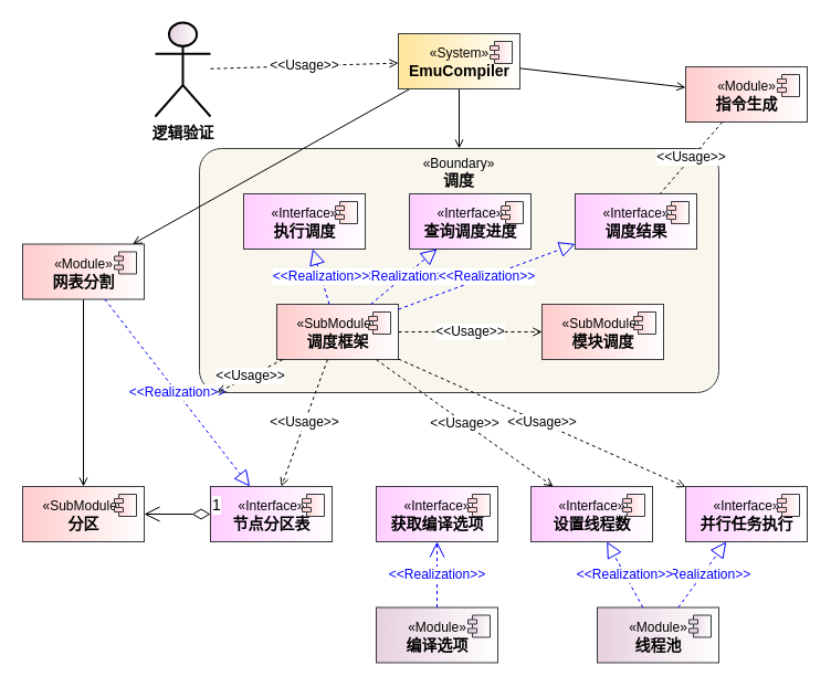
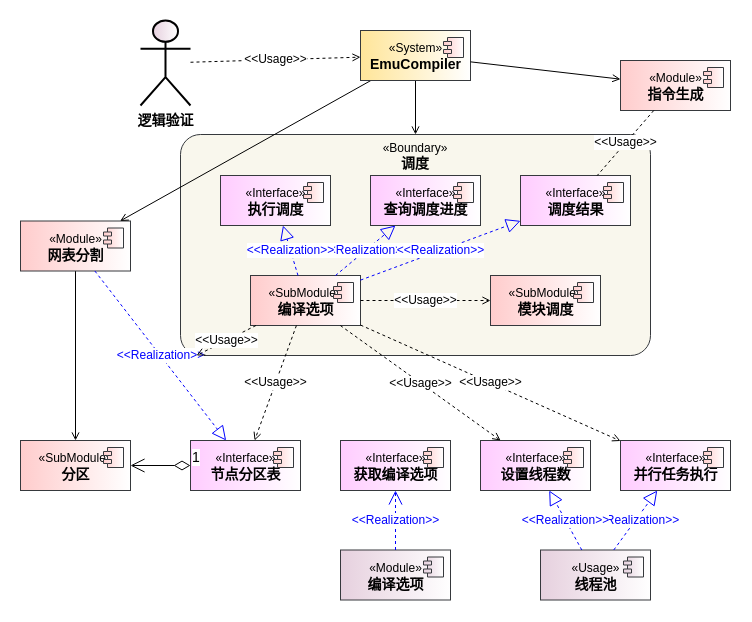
  <mxCell id="0" />
  <mxCell id="1" parent="0" />
  <mxCell id="2" value="&lt;b&gt;逻辑验证&lt;/b&gt;" style="shape=umlActor;verticalLabelPosition=bottom;verticalAlign=top;html=1;fontSize=14;fontColor=#000000;fillColor=#E6D0DE;gradientColor=#FFFFFF;gradientDirection=east;strokeWidth=2;" vertex="1" parent="1"><mxGeometry x="140" y="20" width="50" height="85" as="geometry" /></mxCell>
  <mxCell id="3" value="&lt;span style=&quot;&quot;&gt;«Boundary»&lt;/span&gt;&lt;br style=&quot;&quot;&gt;&lt;span style=&quot;font-size: 14px;&quot;&gt;&lt;b&gt;调度&lt;/b&gt;&lt;/span&gt;" style="rounded=1;whiteSpace=wrap;html=1;verticalAlign=top;arcSize=9;fillColor=#f9f7ed;strokeColor=#36393d;align=center;" vertex="1" parent="1"><mxGeometry x="180" y="134" width="470" height="221" as="geometry" /></mxCell>
  <mxCell id="4" value="&lt;font style=&quot;font-size: 12px;&quot;&gt;«Interface»&lt;/font&gt;&lt;br style=&quot;font-size: 14px;&quot;&gt;&lt;b&gt;节点分区表&lt;/b&gt;" style="html=1;dropTarget=0;fontSize=14;fillColor=#FFCCFF;strokeColor=#36393d;gradientColor=#FFFFFF;gradientDirection=east;" vertex="1" parent="1"><mxGeometry x="190" y="440" width="110" height="50" as="geometry" /></mxCell>
  <mxCell id="5" value="" style="shape=module;jettyWidth=8;jettyHeight=4;fontSize=14;fillColor=#ffcccc;strokeColor=#36393d;gradientColor=#FFFFFF;gradientDirection=east;" vertex="1" parent="4"><mxGeometry x="1" width="20" height="20" relative="1" as="geometry"><mxPoint x="-27" y="7" as="offset" /></mxGeometry></mxCell>
  <mxCell id="6" style="edgeStyle=none;rounded=1;orthogonalLoop=1;jettySize=auto;html=1;strokeColor=#000000;fontSize=14;fontColor=#000000;endArrow=open;endFill=0;elbow=vertical;" edge="1" parent="1" source="7" target="43"><mxGeometry relative="1" as="geometry" /></mxCell>
  <mxCell id="7" value="&lt;font style=&quot;font-size: 12px;&quot;&gt;«Module»&lt;/font&gt;&lt;br style=&quot;font-size: 14px;&quot;&gt;&lt;b&gt;网表分割&lt;/b&gt;" style="html=1;dropTarget=0;fontSize=14;fillColor=#ffcccc;strokeColor=#36393d;gradientColor=#FFFFFF;gradientDirection=east;" vertex="1" parent="1"><mxGeometry x="20" y="220.5" width="110" height="50" as="geometry" /></mxCell>
  <mxCell id="8" value="" style="shape=module;jettyWidth=8;jettyHeight=4;fontSize=14;fillColor=#ffcccc;strokeColor=#36393d;gradientColor=#FFFFFF;gradientDirection=east;" vertex="1" parent="7"><mxGeometry x="1" width="20" height="20" relative="1" as="geometry"><mxPoint x="-27" y="7" as="offset" /></mxGeometry></mxCell>
  <mxCell id="9" value="&amp;lt;&amp;lt;Realization&amp;gt;&amp;gt;" style="endArrow=block;dashed=1;endFill=0;endSize=12;html=1;rounded=1;fontSize=12;strokeColor=#0000FF;fontColor=#0000FF;" edge="1" parent="1" source="7" target="4"><mxGeometry width="160" relative="1" as="geometry"><mxPoint x="-34" y="900" as="sourcePoint" /><mxPoint x="941" y="380" as="targetPoint" /></mxGeometry></mxCell>
- <mxCell id="10" value="&lt;font style=&quot;font-size: 12px;&quot;&gt;«SubModule»&lt;/font&gt;&lt;br style=&quot;font-size: 14px;&quot;&gt;&lt;b&gt;调度框架&lt;/b&gt;" style="html=1;dropTarget=0;fontSize=14;fillColor=#ffcccc;strokeColor=#36393d;gradientColor=#FFFFFF;gradientDirection=east;" vertex="1" parent="1"><mxGeometry x="250" y="275" width="110" height="50" as="geometry" /></mxCell>
+ <mxCell id="10" value="&lt;font style=&quot;font-size: 12px;&quot;&gt;«SubModule»&lt;/font&gt;&lt;br style=&quot;font-size: 14px;&quot;&gt;&lt;b&gt;编译选项&lt;/b&gt;" style="html=1;dropTarget=0;fontSize=14;fillColor=#ffcccc;strokeColor=#36393d;gradientColor=#FFFFFF;gradientDirection=east;" vertex="1" parent="1"><mxGeometry x="250" y="275" width="110" height="50" as="geometry" /></mxCell>
  <mxCell id="11" value="" style="shape=module;jettyWidth=8;jettyHeight=4;fontSize=14;fillColor=#ffcccc;strokeColor=#36393d;gradientColor=#FFFFFF;gradientDirection=east;" vertex="1" parent="10"><mxGeometry x="1" width="20" height="20" relative="1" as="geometry"><mxPoint x="-27" y="7" as="offset" /></mxGeometry></mxCell>
  <mxCell id="12" value="&lt;font style=&quot;font-size: 12px;&quot;&gt;«SubModule»&lt;/font&gt;&lt;br style=&quot;font-size: 14px;&quot;&gt;&lt;b&gt;模块调度&lt;/b&gt;" style="html=1;dropTarget=0;fontSize=14;fillColor=#ffcccc;strokeColor=#36393d;gradientColor=#FFFFFF;gradientDirection=east;" vertex="1" parent="1"><mxGeometry x="490" y="275" width="110" height="50" as="geometry" /></mxCell>
  <mxCell id="13" value="" style="shape=module;jettyWidth=8;jettyHeight=4;fontSize=14;fillColor=#ffcccc;strokeColor=#36393d;gradientColor=#FFFFFF;gradientDirection=east;" vertex="1" parent="12"><mxGeometry x="1" width="20" height="20" relative="1" as="geometry"><mxPoint x="-27" y="7" as="offset" /></mxGeometry></mxCell>
  <mxCell id="14" value="&amp;lt;&amp;lt;Usage&amp;gt;&amp;gt;" style="rounded=1;orthogonalLoop=1;jettySize=auto;html=1;dashed=1;fontSize=12;endArrow=open;endFill=0;elbow=vertical;" edge="1" parent="1" source="10" target="4"><mxGeometry relative="1" as="geometry"><mxPoint x="250" y="290" as="sourcePoint" /><mxPoint x="300" y="430" as="targetPoint" /></mxGeometry></mxCell>
  <mxCell id="15" value="&amp;lt;&amp;lt;Usage&amp;gt;&amp;gt;" style="rounded=1;orthogonalLoop=1;jettySize=auto;html=1;dashed=1;fontSize=12;endArrow=open;endFill=0;elbow=vertical;" edge="1" parent="1" source="10" target="12"><mxGeometry relative="1" as="geometry"><mxPoint x="530" y="287.5" as="sourcePoint" /><mxPoint x="465" y="255" as="targetPoint" /></mxGeometry></mxCell>
- <mxCell id="16" value="&lt;font style=&quot;font-size: 12px;&quot;&gt;«Module»&lt;/font&gt;&lt;br style=&quot;font-size: 14px;&quot;&gt;&lt;b&gt;线程池&lt;/b&gt;" style="html=1;dropTarget=0;fontSize=14;fillColor=#E6D0DE;strokeColor=#36393d;gradientColor=#FFFFFF;gradientDirection=east;" vertex="1" parent="1"><mxGeometry x="540" y="549.5" width="110" height="50" as="geometry" /></mxCell>
+ <mxCell id="16" value="&lt;font style=&quot;font-size: 12px;&quot;&gt;«Usage»&lt;/font&gt;&lt;br style=&quot;font-size: 14px;&quot;&gt;&lt;b&gt;线程池&lt;/b&gt;" style="html=1;dropTarget=0;fontSize=14;fillColor=#E6D0DE;strokeColor=#36393d;gradientColor=#FFFFFF;gradientDirection=east;" vertex="1" parent="1"><mxGeometry x="540" y="549.5" width="110" height="50" as="geometry" /></mxCell>
  <mxCell id="17" value="" style="shape=module;jettyWidth=8;jettyHeight=4;fontSize=14;fillColor=#E6D0DE;strokeColor=#36393d;gradientColor=#FFFFFF;gradientDirection=east;" vertex="1" parent="16"><mxGeometry x="1" width="20" height="20" relative="1" as="geometry"><mxPoint x="-27" y="7" as="offset" /></mxGeometry></mxCell>
  <mxCell id="18" value="&amp;lt;&amp;lt;Usage&amp;gt;&amp;gt;" style="rounded=1;orthogonalLoop=1;jettySize=auto;html=1;dashed=1;fontSize=12;endArrow=open;endFill=0;elbow=vertical;" edge="1" parent="1" source="10" target="19"><mxGeometry relative="1" as="geometry"><mxPoint x="633.4" y="230" as="sourcePoint" /><mxPoint x="571" y="170" as="targetPoint" /></mxGeometry></mxCell>
  <mxCell id="19" value="&lt;font style=&quot;font-size: 12px;&quot;&gt;«Interface»&lt;/font&gt;&lt;br style=&quot;font-size: 14px;&quot;&gt;&lt;b&gt;并行任务执行&lt;/b&gt;" style="html=1;dropTarget=0;fontSize=14;fillColor=#FFCCFF;strokeColor=#36393d;gradientColor=#FFFFFF;gradientDirection=east;" vertex="1" parent="1"><mxGeometry x="620" y="440" width="110" height="50" as="geometry" /></mxCell>
  <mxCell id="20" value="" style="shape=module;jettyWidth=8;jettyHeight=4;fontSize=14;fillColor=#ffcccc;strokeColor=#36393d;gradientColor=#FFFFFF;gradientDirection=east;" vertex="1" parent="19"><mxGeometry x="1" width="20" height="20" relative="1" as="geometry"><mxPoint x="-27" y="7" as="offset" /></mxGeometry></mxCell>
  <mxCell id="21" value="&amp;lt;&amp;lt;Realization&amp;gt;&amp;gt;" style="endArrow=block;dashed=1;endFill=0;endSize=12;html=1;rounded=1;fontSize=12;strokeColor=#0000FF;fontColor=#0000FF;" edge="1" parent="1" source="16" target="19"><mxGeometry width="160" relative="1" as="geometry"><mxPoint x="1015" y="464.5" as="sourcePoint" /><mxPoint x="1015" y="414.5" as="targetPoint" /></mxGeometry></mxCell>
  <mxCell id="22" value="&lt;font style=&quot;font-size: 12px;&quot;&gt;«Module»&lt;/font&gt;&lt;br style=&quot;font-size: 14px;&quot;&gt;&lt;b style=&quot;font-size: 14px;&quot;&gt;编译选项&lt;/b&gt;" style="html=1;dropTarget=0;fontSize=14;fillColor=#E6D0DE;strokeColor=#36393d;gradientColor=#FFFFFF;gradientDirection=east;" vertex="1" parent="1"><mxGeometry x="340" y="549.5" width="110" height="50" as="geometry" /></mxCell>
  <mxCell id="23" value="" style="shape=module;jettyWidth=8;jettyHeight=4;fontSize=14;fillColor=#E6D0DE;strokeColor=#36393d;gradientColor=#FFFFFF;gradientDirection=east;" vertex="1" parent="22"><mxGeometry x="1" width="20" height="20" relative="1" as="geometry"><mxPoint x="-27" y="7" as="offset" /></mxGeometry></mxCell>
  <mxCell id="24" value="&amp;lt;&amp;lt;Usage&amp;gt;&amp;gt;" style="rounded=1;orthogonalLoop=1;jettySize=auto;html=1;dashed=1;fontSize=12;endArrow=open;endFill=0;elbow=vertical;" edge="1" parent="1" source="10" target="3"><mxGeometry relative="1" as="geometry"><mxPoint x="645.612" y="203" as="sourcePoint" /><mxPoint x="588.367" y="170" as="targetPoint" /></mxGeometry></mxCell>
  <mxCell id="25" value="&lt;font style=&quot;font-size: 12px;&quot;&gt;«Interface»&lt;/font&gt;&lt;br style=&quot;font-size: 14px;&quot;&gt;&lt;b&gt;获取编译选项&lt;/b&gt;" style="html=1;dropTarget=0;fontSize=14;fillColor=#FFCCFF;strokeColor=#36393d;gradientColor=#FFFFFF;gradientDirection=east;" vertex="1" parent="1"><mxGeometry x="340" y="440" width="110" height="50" as="geometry" /></mxCell>
  <mxCell id="26" value="" style="shape=module;jettyWidth=8;jettyHeight=4;fontSize=14;fillColor=#ffcccc;strokeColor=#36393d;gradientColor=#FFFFFF;gradientDirection=east;" vertex="1" parent="25"><mxGeometry x="1" width="20" height="20" relative="1" as="geometry"><mxPoint x="-27" y="7" as="offset" /></mxGeometry></mxCell>
  <mxCell id="27" value="&amp;lt;&amp;lt;Realization&amp;gt;&amp;gt;" style="endArrow=open;dashed=1;endFill=0;endSize=12;html=1;rounded=1;fontSize=12;strokeColor=#0000FF;fontColor=#0000FF;" edge="1" parent="1" source="22" target="25"><mxGeometry width="160" relative="1" as="geometry"><mxPoint x="585" y="255" as="sourcePoint" /><mxPoint x="585" y="320" as="targetPoint" /></mxGeometry></mxCell>
  <mxCell id="28" value="&lt;font style=&quot;font-size: 12px;&quot;&gt;«Interface»&lt;/font&gt;&lt;br style=&quot;font-size: 14px;&quot;&gt;&lt;b&gt;设置线程数&lt;/b&gt;" style="html=1;dropTarget=0;fontSize=14;fillColor=#FFCCFF;strokeColor=#36393d;gradientColor=#FFFFFF;gradientDirection=east;" vertex="1" parent="1"><mxGeometry x="480" y="440" width="110" height="50" as="geometry" /></mxCell>
  <mxCell id="29" value="" style="shape=module;jettyWidth=8;jettyHeight=4;fontSize=14;fillColor=#ffcccc;strokeColor=#36393d;gradientColor=#FFFFFF;gradientDirection=east;" vertex="1" parent="28"><mxGeometry x="1" width="20" height="20" relative="1" as="geometry"><mxPoint x="-27" y="7" as="offset" /></mxGeometry></mxCell>
  <mxCell id="30" value="&amp;lt;&amp;lt;Realization&amp;gt;&amp;gt;" style="endArrow=block;dashed=1;endFill=0;endSize=12;html=1;rounded=1;fontSize=12;strokeColor=#0000FF;fontColor=#0000FF;" edge="1" parent="1" source="16" target="28"><mxGeometry width="160" relative="1" as="geometry"><mxPoint x="648.699" y="559.5" as="sourcePoint" /><mxPoint x="681.301" y="500" as="targetPoint" /></mxGeometry></mxCell>
  <mxCell id="31" value="&amp;lt;&amp;lt;Usage&amp;gt;&amp;gt;" style="rounded=1;orthogonalLoop=1;jettySize=auto;html=1;dashed=1;fontSize=12;endArrow=open;endFill=0;elbow=vertical;" edge="1" parent="1" source="10" target="28"><mxGeometry relative="1" as="geometry"><mxPoint x="649.742" y="294" as="sourcePoint" /><mxPoint x="759.536" y="471.5" as="targetPoint" /></mxGeometry></mxCell>
  <mxCell id="32" value="&lt;font style=&quot;font-size: 12px;&quot;&gt;«Interface»&lt;/font&gt;&lt;br style=&quot;font-size: 14px;&quot;&gt;&lt;b&gt;执行调度&lt;/b&gt;" style="html=1;dropTarget=0;fontSize=14;fillColor=#FFCCFF;strokeColor=#36393d;gradientColor=#FFFFFF;gradientDirection=east;" vertex="1" parent="1"><mxGeometry x="220" y="175" width="110" height="50" as="geometry" /></mxCell>
  <mxCell id="33" value="" style="shape=module;jettyWidth=8;jettyHeight=4;fontSize=14;fillColor=#ffcccc;strokeColor=#36393d;gradientColor=#FFFFFF;gradientDirection=east;" vertex="1" parent="32"><mxGeometry x="1" width="20" height="20" relative="1" as="geometry"><mxPoint x="-27" y="7" as="offset" /></mxGeometry></mxCell>
  <mxCell id="34" value="&lt;font style=&quot;font-size: 12px;&quot;&gt;«Interface»&lt;/font&gt;&lt;br style=&quot;font-size: 14px;&quot;&gt;&lt;b&gt;查询调度进度&lt;/b&gt;" style="html=1;dropTarget=0;fontSize=14;fillColor=#FFCCFF;strokeColor=#36393d;gradientColor=#FFFFFF;gradientDirection=east;" vertex="1" parent="1"><mxGeometry x="370" y="175" width="110" height="50" as="geometry" /></mxCell>
  <mxCell id="35" value="" style="shape=module;jettyWidth=8;jettyHeight=4;fontSize=14;fillColor=#ffcccc;strokeColor=#36393d;gradientColor=#FFFFFF;gradientDirection=east;" vertex="1" parent="34"><mxGeometry x="1" width="20" height="20" relative="1" as="geometry"><mxPoint x="-27" y="7" as="offset" /></mxGeometry></mxCell>
  <mxCell id="36" value="&amp;lt;&amp;lt;Realization&amp;gt;&amp;gt;" style="endArrow=block;dashed=1;endFill=0;endSize=12;html=1;rounded=1;fontSize=12;strokeColor=#0000FF;fontColor=#0000FF;" edge="1" parent="1" source="10" target="34"><mxGeometry width="160" relative="1" as="geometry"><mxPoint x="511.891" y="289" as="sourcePoint" /><mxPoint x="548.193" y="235" as="targetPoint" /></mxGeometry></mxCell>
  <mxCell id="37" value="&amp;lt;&amp;lt;Realization&amp;gt;&amp;gt;" style="endArrow=block;dashed=1;endFill=0;endSize=12;html=1;rounded=1;fontSize=12;strokeColor=#0000FF;fontColor=#0000FF;" edge="1" parent="1" source="10" target="32"><mxGeometry width="160" relative="1" as="geometry"><mxPoint x="500.311" y="289" as="sourcePoint" /><mxPoint x="555.431" y="145" as="targetPoint" /></mxGeometry></mxCell>
  <mxCell id="38" style="edgeStyle=none;rounded=1;orthogonalLoop=1;jettySize=auto;html=1;strokeColor=#000000;fontSize=14;fontColor=#000000;endArrow=open;endFill=0;elbow=vertical;" edge="1" parent="1" source="40" target="3"><mxGeometry relative="1" as="geometry" /></mxCell>
  <mxCell id="39" style="edgeStyle=none;rounded=1;orthogonalLoop=1;jettySize=auto;html=1;strokeColor=#000000;fontSize=14;fontColor=#000000;endArrow=open;endFill=0;elbow=vertical;" edge="1" parent="1" source="40" target="7"><mxGeometry relative="1" as="geometry" /></mxCell>
  <mxCell id="40" value="&lt;font style=&quot;font-size: 12px;&quot;&gt;«System»&lt;/font&gt;&lt;br style=&quot;font-size: 14px;&quot;&gt;&lt;b&gt;EmuCompiler&lt;/b&gt;" style="html=1;dropTarget=0;fontSize=14;fillColor=#FFE599;strokeColor=#36393d;gradientColor=#FFFFFF;gradientDirection=east;" vertex="1" parent="1"><mxGeometry x="360" y="30" width="110" height="50" as="geometry" /></mxCell>
  <mxCell id="41" value="" style="shape=module;jettyWidth=8;jettyHeight=4;fontSize=14;fillColor=#ffcccc;strokeColor=#36393d;gradientColor=#FFFFFF;gradientDirection=east;" vertex="1" parent="40"><mxGeometry x="1" width="20" height="20" relative="1" as="geometry"><mxPoint x="-27" y="7" as="offset" /></mxGeometry></mxCell>
  <mxCell id="42" value="&amp;lt;&amp;lt;Usage&amp;gt;&amp;gt;" style="rounded=1;orthogonalLoop=1;jettySize=auto;html=1;dashed=1;fontSize=12;endArrow=open;endFill=0;elbow=vertical;" edge="1" parent="1" source="2" target="40"><mxGeometry relative="1" as="geometry"><mxPoint x="390" y="333.804" as="sourcePoint" /><mxPoint x="290" y="305.543" as="targetPoint" /></mxGeometry></mxCell>
  <mxCell id="43" value="&lt;font style=&quot;font-size: 12px;&quot;&gt;«SubModule»&lt;/font&gt;&lt;br style=&quot;font-size: 14px;&quot;&gt;&lt;b&gt;分区&lt;/b&gt;" style="html=1;dropTarget=0;fontSize=14;fillColor=#ffcccc;strokeColor=#36393d;gradientColor=#FFFFFF;gradientDirection=east;" vertex="1" parent="1"><mxGeometry x="20" y="440" width="110" height="50" as="geometry" /></mxCell>
  <mxCell id="44" value="" style="shape=module;jettyWidth=8;jettyHeight=4;fontSize=14;fillColor=#ffcccc;strokeColor=#36393d;gradientColor=#FFFFFF;gradientDirection=east;" vertex="1" parent="43"><mxGeometry x="1" width="20" height="20" relative="1" as="geometry"><mxPoint x="-27" y="7" as="offset" /></mxGeometry></mxCell>
  <mxCell id="45" value="1" style="endArrow=open;html=1;endSize=12;startArrow=diamondThin;startSize=14;startFill=0;edgeStyle=orthogonalEdgeStyle;align=left;verticalAlign=bottom;rounded=1;strokeColor=#000000;fontSize=14;fontColor=#000000;elbow=vertical;" edge="1" parent="1" source="4" target="43"><mxGeometry x="-1" y="3" relative="1" as="geometry"><mxPoint x="290" y="840" as="sourcePoint" /><mxPoint x="450" y="840" as="targetPoint" /></mxGeometry></mxCell>
  <mxCell id="46" value="&lt;font style=&quot;font-size: 12px;&quot;&gt;«Interface»&lt;/font&gt;&lt;br style=&quot;font-size: 14px;&quot;&gt;&lt;b&gt;调度结果&lt;/b&gt;" style="html=1;dropTarget=0;fontSize=14;fillColor=#FFCCFF;strokeColor=#36393d;gradientColor=#FFFFFF;gradientDirection=east;" vertex="1" parent="1"><mxGeometry x="520" y="175" width="110" height="50" as="geometry" /></mxCell>
  <mxCell id="47" value="" style="shape=module;jettyWidth=8;jettyHeight=4;fontSize=14;fillColor=#ffcccc;strokeColor=#36393d;gradientColor=#FFFFFF;gradientDirection=east;" vertex="1" parent="46"><mxGeometry x="1" width="20" height="20" relative="1" as="geometry"><mxPoint x="-27" y="7" as="offset" /></mxGeometry></mxCell>
  <mxCell id="48" value="&amp;lt;&amp;lt;Realization&amp;gt;&amp;gt;" style="endArrow=block;dashed=1;endFill=0;endSize=12;html=1;rounded=1;fontSize=12;strokeColor=#0000FF;fontColor=#0000FF;" edge="1" parent="1" source="10" target="46"><mxGeometry width="160" relative="1" as="geometry"><mxPoint x="345" y="285" as="sourcePoint" /><mxPoint x="405" y="235" as="targetPoint" /></mxGeometry></mxCell>
  <mxCell id="49" value="&lt;font style=&quot;font-size: 12px;&quot;&gt;«Module»&lt;/font&gt;&lt;br style=&quot;font-size: 14px;&quot;&gt;&lt;b&gt;指令生成&lt;/b&gt;" style="html=1;dropTarget=0;fontSize=14;fillColor=#ffcccc;strokeColor=#36393d;gradientColor=#FFFFFF;gradientDirection=east;" vertex="1" parent="1"><mxGeometry x="620" y="60" width="110" height="50" as="geometry" /></mxCell>
  <mxCell id="50" value="" style="shape=module;jettyWidth=8;jettyHeight=4;fontSize=14;fillColor=#ffcccc;strokeColor=#36393d;gradientColor=#FFFFFF;gradientDirection=east;" vertex="1" parent="49"><mxGeometry x="1" width="20" height="20" relative="1" as="geometry"><mxPoint x="-27" y="7" as="offset" /></mxGeometry></mxCell>
  <mxCell id="51" value="&amp;lt;&amp;lt;Usage&amp;gt;&amp;gt;" style="rounded=1;orthogonalLoop=1;jettySize=auto;html=1;dashed=1;fontSize=12;endArrow=none;endFill=0;elbow=vertical;" edge="1" parent="1" source="49" target="46"><mxGeometry relative="1" as="geometry"><mxPoint x="273.478" y="335" as="sourcePoint" /><mxPoint x="116.522" y="429.5" as="targetPoint" /></mxGeometry></mxCell>
  <mxCell id="52" style="edgeStyle=none;rounded=1;orthogonalLoop=1;jettySize=auto;html=1;strokeColor=#000000;fontSize=14;fontColor=#000000;endArrow=open;endFill=0;elbow=vertical;" edge="1" parent="1" source="40" target="49"><mxGeometry relative="1" as="geometry"><mxPoint x="433.681" y="90" as="sourcePoint" /><mxPoint x="430.831" y="144" as="targetPoint" /></mxGeometry></mxCell>
